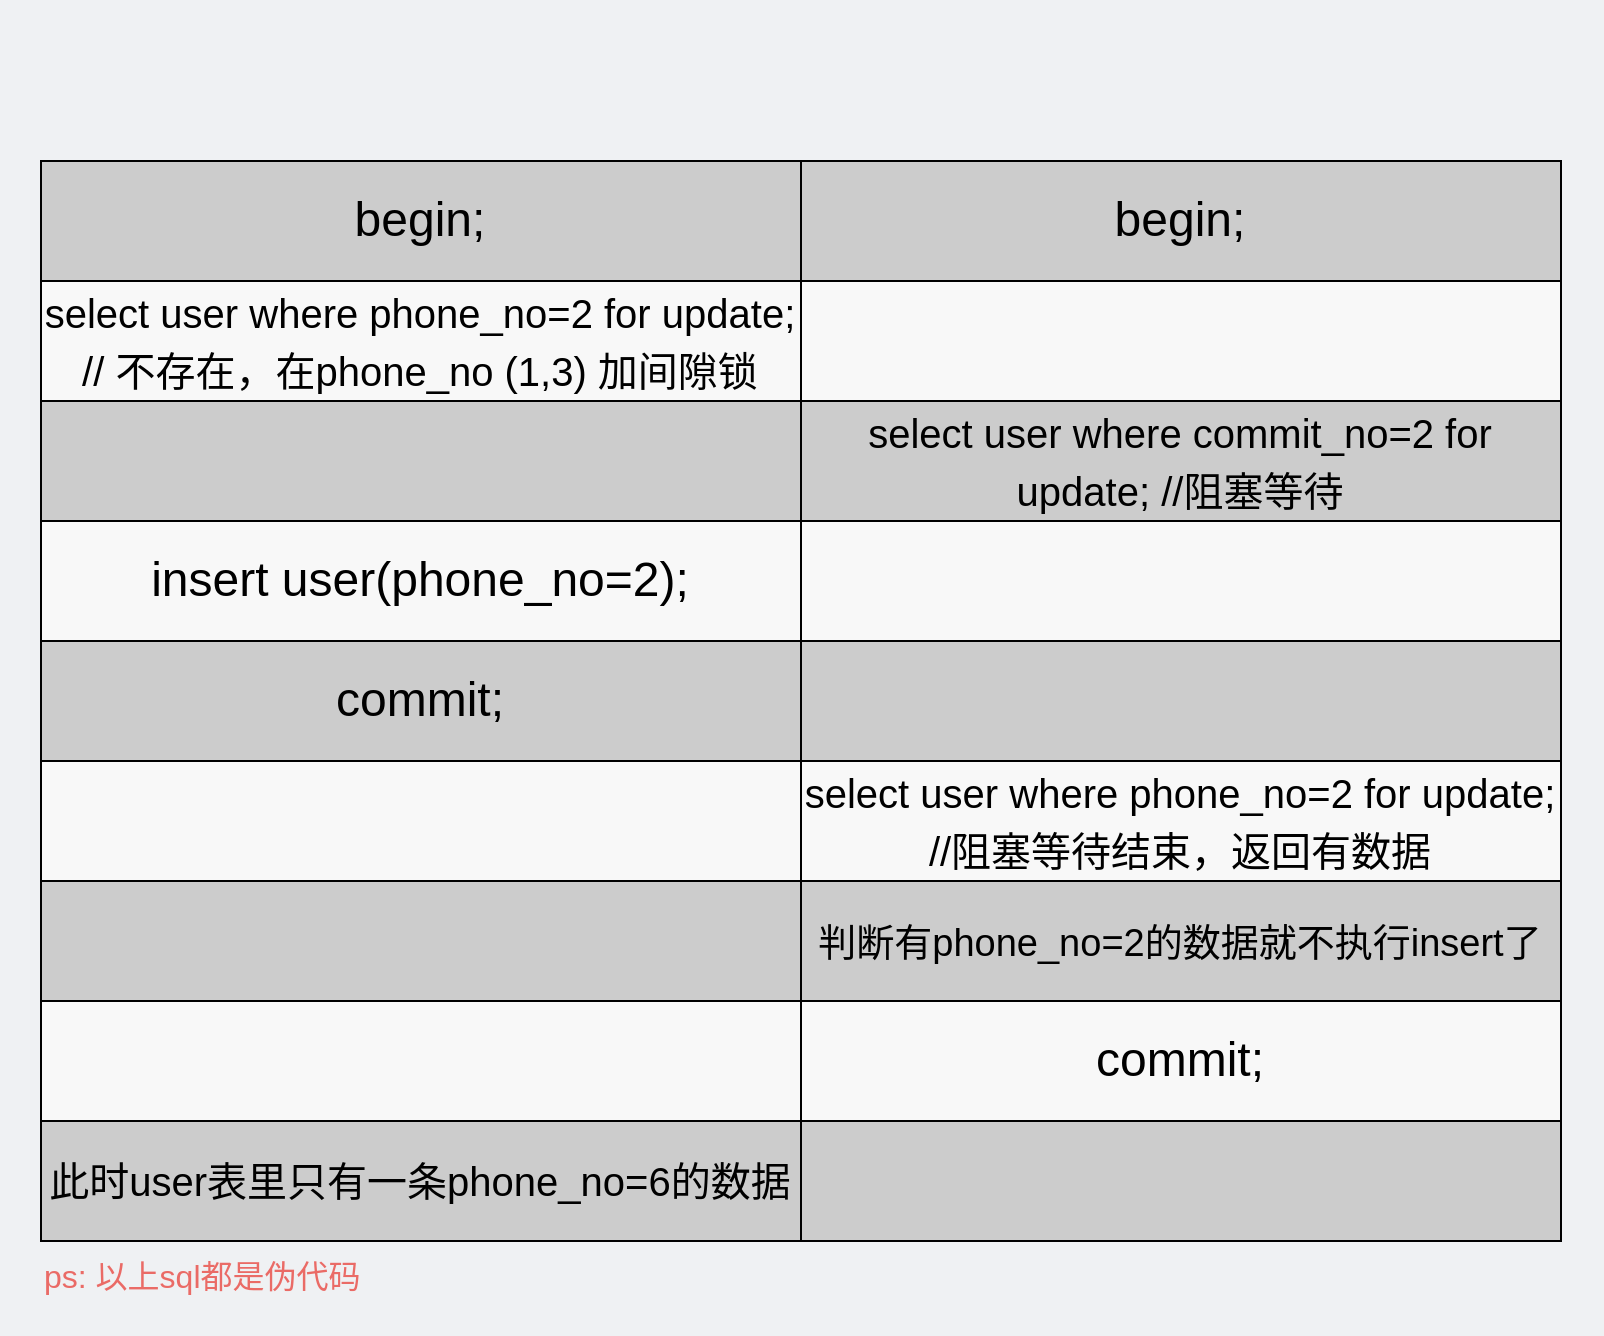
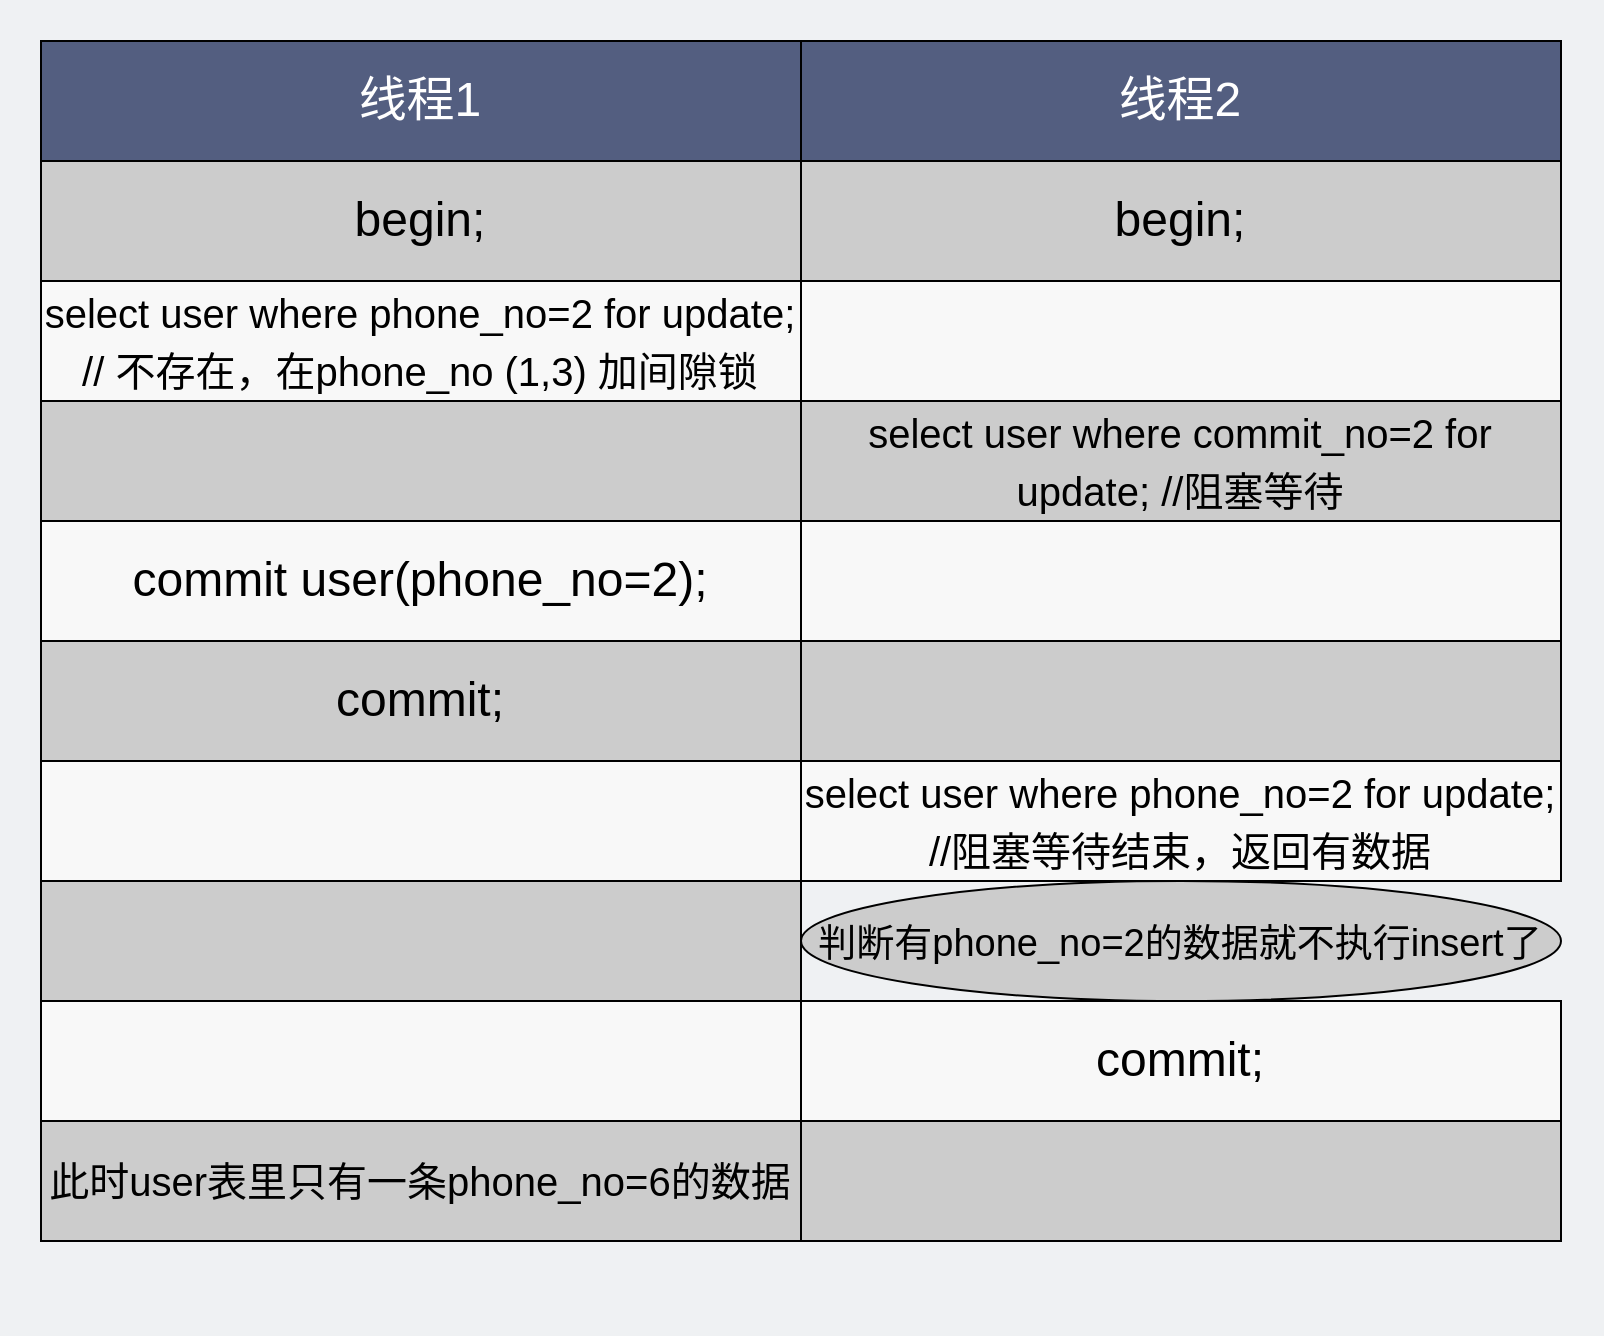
  <mxCell id="0" />
  <mxCell id="1" parent="0" />
  <mxCell id="2" value="begin;" style="rounded=0;whiteSpace=wrap;html=1;fillColor=#CCCCCC;gradientColor=none;fontSize=24;" parent="1" vertex="1"><mxGeometry x="20" y="80" width="380" height="60" as="geometry" /></mxCell>
+ <mxCell id="3" value="&lt;font color=&quot;#ffffff&quot; style=&quot;font-size: 24px;&quot;&gt;线程1&lt;/font&gt;" style="rounded=0;whiteSpace=wrap;html=1;fillColor=#535E80;gradientColor=none;fontSize=24;" parent="1" vertex="1"><mxGeometry x="20" y="20" width="380" height="60" as="geometry" /></mxCell>
+ <mxCell id="4" value="&lt;font color=&quot;#ffffff&quot; style=&quot;font-size: 24px;&quot;&gt;线程2&lt;/font&gt;" style="rounded=0;whiteSpace=wrap;html=1;fillColor=#535E80;gradientColor=none;fontSize=24;" parent="1" vertex="1"><mxGeometry x="400" y="20" width="380" height="60" as="geometry" /></mxCell>
  <mxCell id="5" value="begin;" style="rounded=0;whiteSpace=wrap;html=1;fillColor=#CCCCCC;gradientColor=none;fontSize=24;" parent="1" vertex="1"><mxGeometry x="400" y="80" width="380" height="60" as="geometry" /></mxCell>
  <mxCell id="6" value="&lt;font style=&quot;font-size: 20px&quot;&gt;select user where phone_no=2 for update; // 不存在，在phone_no (1,3) 加间隙锁&lt;/font&gt;" style="rounded=0;whiteSpace=wrap;html=1;fillColor=#F8F8F8;gradientColor=none;fontSize=24;" parent="1" vertex="1"><mxGeometry x="20" y="140" width="380" height="60" as="geometry" /></mxCell>
  <mxCell id="7" value="" style="rounded=0;whiteSpace=wrap;html=1;fillColor=#F8F8F8;gradientColor=none;fontSize=24;" parent="1" vertex="1"><mxGeometry x="400" y="140" width="380" height="60" as="geometry" /></mxCell>
  <mxCell id="8" value="" style="rounded=0;whiteSpace=wrap;html=1;fillColor=#CCCCCC;gradientColor=none;fontSize=24;" parent="1" vertex="1"><mxGeometry x="20" y="200" width="380" height="60" as="geometry" /></mxCell>
  <mxCell id="9" value="&lt;font style=&quot;font-size: 20px&quot;&gt;select user where commit_no=2 for update; //阻塞等待&lt;/font&gt;" style="rounded=0;whiteSpace=wrap;html=1;fillColor=#CCCCCC;gradientColor=none;fontSize=24;" parent="1" vertex="1"><mxGeometry x="400" y="200" width="380" height="60" as="geometry" /></mxCell>
- <mxCell id="10" value="insert user(phone_no=2);" style="rounded=0;whiteSpace=wrap;html=1;fillColor=#F8F8F8;gradientColor=none;fontSize=24;" parent="1" vertex="1"><mxGeometry x="20" y="260" width="380" height="60" as="geometry" /></mxCell>
+ <mxCell id="10" value="commit user(phone_no=2);" style="rounded=0;whiteSpace=wrap;html=1;fillColor=#F8F8F8;gradientColor=none;fontSize=24;" parent="1" vertex="1"><mxGeometry x="20" y="260" width="380" height="60" as="geometry" /></mxCell>
  <mxCell id="11" value="" style="rounded=0;whiteSpace=wrap;html=1;fillColor=#F8F8F8;gradientColor=none;fontSize=24;" parent="1" vertex="1"><mxGeometry x="400" y="260" width="380" height="60" as="geometry" /></mxCell>
  <mxCell id="12" value="commit;" style="rounded=0;whiteSpace=wrap;html=1;fillColor=#CCCCCC;gradientColor=none;fontSize=24;" parent="1" vertex="1"><mxGeometry x="20" y="320" width="380" height="60" as="geometry" /></mxCell>
  <mxCell id="13" value="" style="rounded=0;whiteSpace=wrap;html=1;fillColor=#CCCCCC;gradientColor=none;fontSize=24;" parent="1" vertex="1"><mxGeometry x="400" y="320" width="380" height="60" as="geometry" /></mxCell>
  <mxCell id="14" value="" style="rounded=0;whiteSpace=wrap;html=1;fillColor=#F8F8F8;gradientColor=none;fontSize=24;" parent="1" vertex="1"><mxGeometry x="20" y="380" width="380" height="60" as="geometry" /></mxCell>
  <mxCell id="15" value="&lt;span style=&quot;font-size: 20px&quot;&gt;select user where phone_no=2 for update; //阻塞等待结束，返回有数据&lt;/span&gt;" style="rounded=0;whiteSpace=wrap;html=1;fillColor=#F8F8F8;gradientColor=none;fontSize=24;" parent="1" vertex="1"><mxGeometry x="400" y="380" width="380" height="60" as="geometry" /></mxCell>
  <mxCell id="16" value="" style="rounded=0;whiteSpace=wrap;html=1;fillColor=#CCCCCC;gradientColor=none;fontSize=24;" parent="1" vertex="1"><mxGeometry x="20" y="440" width="380" height="60" as="geometry" /></mxCell>
- <mxCell id="17" value="&lt;font style=&quot;font-size: 19px&quot;&gt;判断有phone_no=2的数据就不执行insert了&lt;/font&gt;" style="rounded=0;whiteSpace=wrap;html=1;fillColor=#CCCCCC;gradientColor=none;fontSize=24;" parent="1" vertex="1"><mxGeometry x="400" y="440" width="380" height="60" as="geometry" /></mxCell>
+ <mxCell id="17" value="&lt;font style=&quot;font-size: 19px&quot;&gt;判断有phone_no=2的数据就不执行insert了&lt;/font&gt;" style="ellipse;whiteSpace=wrap;html=1;fillColor=#CCCCCC;gradientColor=none;fontSize=24;" parent="1" vertex="1"><mxGeometry x="400" y="440" width="380" height="60" as="geometry" /></mxCell>
  <mxCell id="18" value="" style="rounded=0;whiteSpace=wrap;html=1;fillColor=#F8F8F8;gradientColor=none;fontSize=24;" parent="1" vertex="1"><mxGeometry x="20" y="500" width="380" height="60" as="geometry" /></mxCell>
  <mxCell id="19" value="commit;" style="rounded=0;whiteSpace=wrap;html=1;fillColor=#F8F8F8;gradientColor=none;fontSize=24;" parent="1" vertex="1"><mxGeometry x="400" y="500" width="380" height="60" as="geometry" /></mxCell>
  <mxCell id="20" value="&lt;font style=&quot;font-size: 20px&quot;&gt;此时user表里只有一条phone_no=6的数据&lt;/font&gt;" style="rounded=0;whiteSpace=wrap;html=1;fillColor=#CCCCCC;gradientColor=none;fontSize=24;" vertex="1" parent="1"><mxGeometry x="20" y="560" width="380" height="60" as="geometry" /></mxCell>
  <mxCell id="21" value="" style="rounded=0;whiteSpace=wrap;html=1;fillColor=#CCCCCC;gradientColor=none;fontSize=24;" vertex="1" parent="1"><mxGeometry x="400" y="560" width="380" height="60" as="geometry" /></mxCell>
- <mxCell id="22" value="&lt;font color=&quot;#ea6b66&quot; style=&quot;font-size: 16px&quot;&gt;ps: 以上sql都是伪代码&lt;/font&gt;" style="text;html=1;strokeColor=none;fillColor=none;align=left;verticalAlign=middle;whiteSpace=wrap;rounded=0;fontSize=20;" vertex="1" parent="1"><mxGeometry x="20" y="625" width="211" height="21" as="geometry" /></mxCell>
